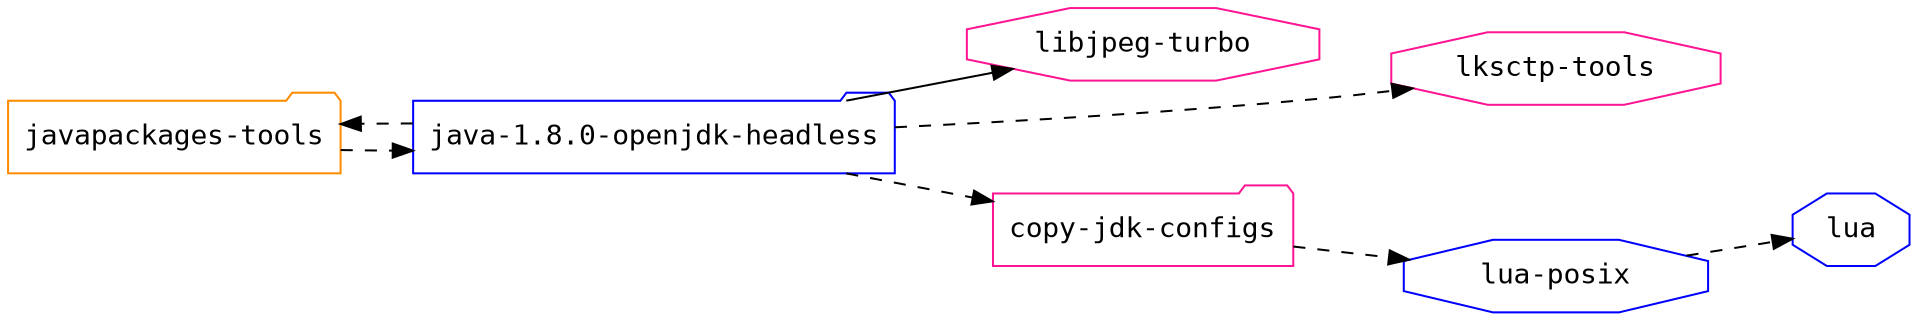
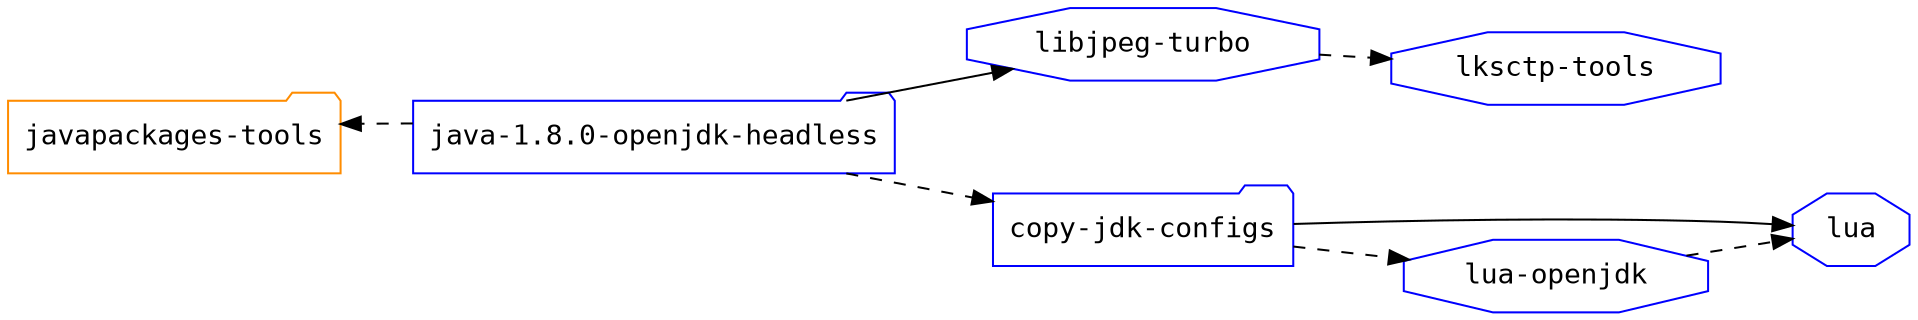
  strict digraph {
    rankdir=LR
    node [color=blue fontname=monospace shape=octagon]
    edge [style=dashed]
    "javapackages-tools" [color=darkorange shape=folder]
    "java-1.8.0-openjdk-headless" [shape=folder]
-   "libjpeg-turbo" [color=deeppink]
-   "lksctp-tools" [color=deeppink]
-   "copy-jdk-configs" [color=deeppink shape=folder]
+   "libjpeg-turbo"
+   "lksctp-tools"
+   "copy-jdk-configs" [shape=folder]
    lua
-   "lua-posix"
-   "javapackages-tools" -> "java-1.8.0-openjdk-headless"
+   "lua-posix" [label="lua-openjdk"]
    "java-1.8.0-openjdk-headless" -> "javapackages-tools"
    "java-1.8.0-openjdk-headless" -> "libjpeg-turbo" [style=solid]
-   "java-1.8.0-openjdk-headless" -> "lksctp-tools"
+   "libjpeg-turbo" -> "lksctp-tools"
    "java-1.8.0-openjdk-headless" -> "copy-jdk-configs"
+   "copy-jdk-configs" -> lua [style=solid]
    "copy-jdk-configs" -> "lua-posix"
    "lua-posix" -> lua
  }
